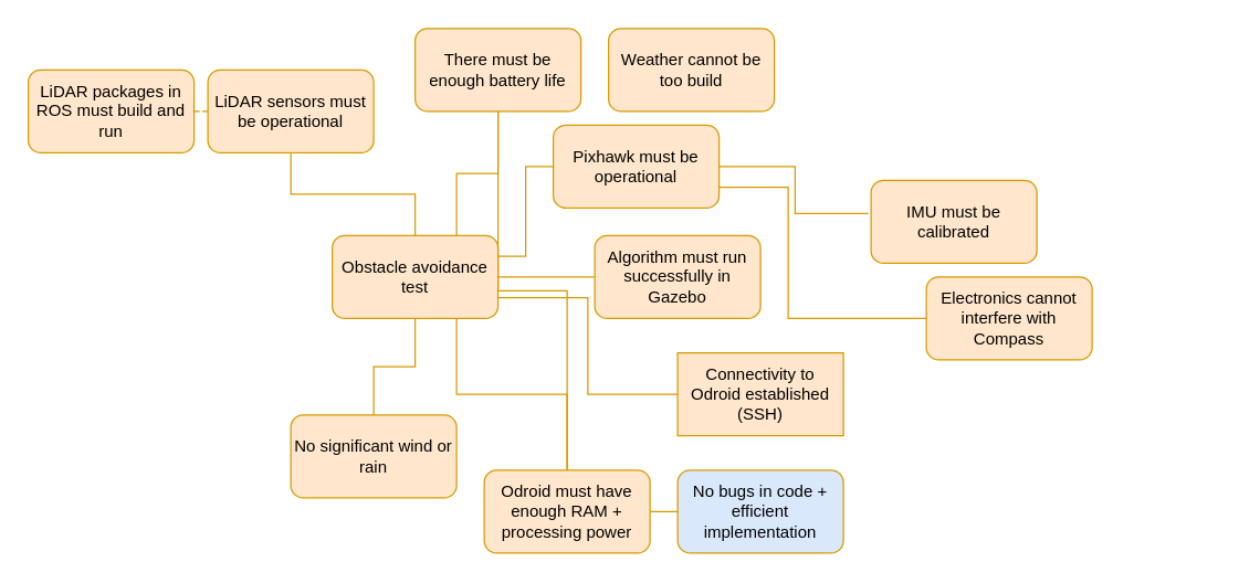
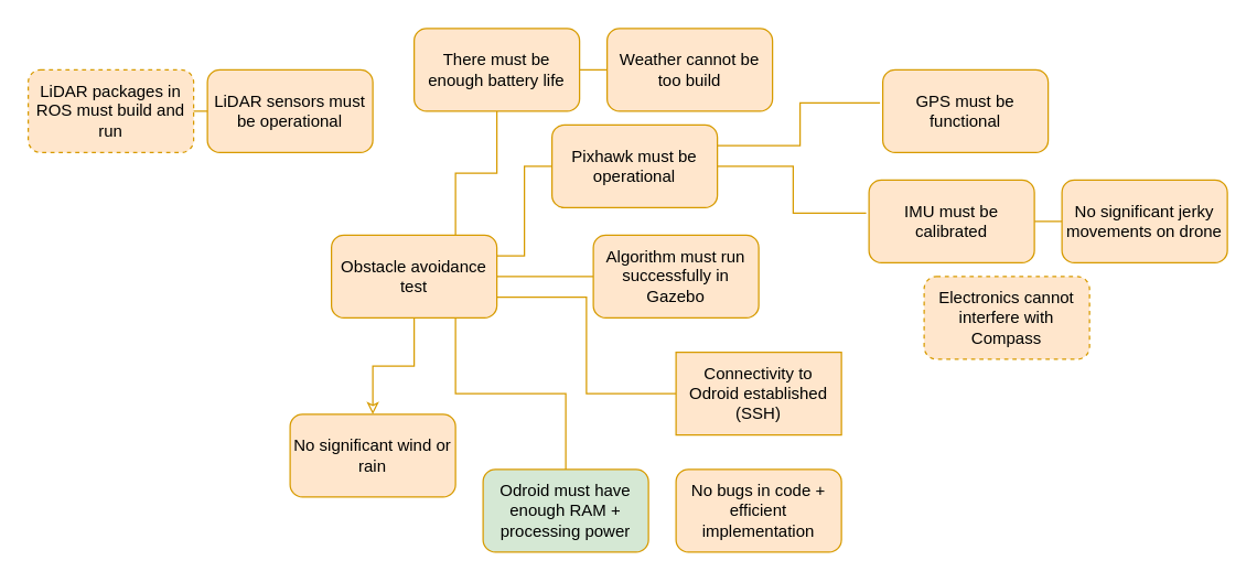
  <mxCell id="0" />
  <mxCell id="1" parent="0" />
- <mxCell id="2" parent="1" style="edgeStyle=orthogonalEdgeStyle;rounded=0;orthogonalLoop=1;jettySize=auto;html=1;exitX=1;exitY=0.75;exitDx=0;exitDy=0;endArrow=none;endFill=0;entryX=0;entryY=0.5;entryDx=0;entryDy=0;fillColor=#ffe6cc;strokeColor=#d79b00;" edge="1" target="19" source="13"><mxGeometry as="geometry" relative="1"><mxPoint as="targetPoint" x="560" y="220" /><Array as="points"><mxPoint x="570" y="135" /><mxPoint x="570" y="230" /></Array></mxGeometry></mxCell>
  <mxCell id="3" parent="1" style="edgeStyle=orthogonalEdgeStyle;rounded=0;orthogonalLoop=1;jettySize=auto;html=1;exitX=1;exitY=0.5;exitDx=0;exitDy=0;endArrow=none;endFill=0;fillColor=#ffe6cc;strokeColor=#d79b00;" edge="1" target="11" source="10"><mxGeometry as="geometry" relative="1"><mxPoint as="targetPoint" x="400" y="200" /></mxGeometry></mxCell>
  <mxCell id="4" parent="1" style="edgeStyle=orthogonalEdgeStyle;rounded=0;orthogonalLoop=1;jettySize=auto;html=1;exitX=1;exitY=0.25;exitDx=0;exitDy=0;entryX=0;entryY=0.5;entryDx=0;entryDy=0;endArrow=none;endFill=0;fillColor=#ffe6cc;strokeColor=#d79b00;" edge="1" target="13" source="10"><mxGeometry as="geometry" relative="1" /></mxCell>
  <mxCell id="5" parent="1" style="edgeStyle=orthogonalEdgeStyle;rounded=0;orthogonalLoop=1;jettySize=auto;html=1;exitX=1;exitY=0.75;exitDx=0;exitDy=0;entryX=0;entryY=0.5;entryDx=0;entryDy=0;endArrow=none;endFill=0;fillColor=#ffe6cc;strokeColor=#d79b00;" edge="1" target="14" source="10"><mxGeometry as="geometry" relative="1" /></mxCell>
  <mxCell id="6" parent="1" style="edgeStyle=orthogonalEdgeStyle;rounded=0;orthogonalLoop=1;jettySize=auto;html=1;exitX=0.75;exitY=1;exitDx=0;exitDy=0;endArrow=none;endFill=0;fillColor=#ffe6cc;strokeColor=#d79b00;" edge="1" target="22" source="10"><mxGeometry as="geometry" relative="1"><mxPoint as="targetPoint" x="360" y="340" /></mxGeometry></mxCell>
  <mxCell id="7" parent="1" style="edgeStyle=orthogonalEdgeStyle;rounded=0;orthogonalLoop=1;jettySize=auto;html=1;exitX=0.75;exitY=0;exitDx=0;exitDy=0;endArrow=none;endFill=0;fillColor=#ffe6cc;strokeColor=#d79b00;" edge="1" target="25" source="10"><mxGeometry as="geometry" relative="1"><mxPoint as="targetPoint" x="350" y="70" /></mxGeometry></mxCell>
- <mxCell id="8" parent="1" style="edgeStyle=orthogonalEdgeStyle;rounded=0;orthogonalLoop=1;jettySize=auto;html=1;endArrow=none;endFill=0;entryX=0.5;entryY=0;entryDx=0;entryDy=0;fillColor=#ffe6cc;strokeColor=#d79b00;" edge="1" target="26" source="10"><mxGeometry as="geometry" relative="1"><mxPoint as="targetPoint" x="300" y="270" /></mxGeometry></mxCell>
- <mxCell id="9" parent="1" style="edgeStyle=orthogonalEdgeStyle;rounded=0;orthogonalLoop=1;jettySize=auto;html=1;endArrow=none;endFill=0;fillColor=#ffe6cc;strokeColor=#d79b00;" edge="1" target="29" source="10"><mxGeometry as="geometry" relative="1"><mxPoint as="targetPoint" x="260" y="130" /></mxGeometry></mxCell>
+ <mxCell id="8" parent="1" style="edgeStyle=orthogonalEdgeStyle;rounded=0;orthogonalLoop=1;jettySize=auto;html=1;endArrow=classic;endFill=0;entryX=0.5;entryY=0;entryDx=0;entryDy=0;fillColor=#ffe6cc;strokeColor=#d79b00;" edge="1" target="26" source="10"><mxGeometry as="geometry" relative="1"><mxPoint as="targetPoint" x="300" y="270" /></mxGeometry></mxCell>
  <mxCell id="10" value="Obstacle avoidance test" parent="1" style="rounded=1;whiteSpace=wrap;html=1;fillColor=#ffe6cc;strokeColor=#d79b00;" vertex="1"><mxGeometry as="geometry" x="240" y="170" width="120" height="60" /></mxCell>
  <mxCell id="11" value="Algorithm must run successfully in Gazebo&lt;br&gt;" parent="1" style="rounded=1;whiteSpace=wrap;html=1;fillColor=#ffe6cc;strokeColor=#d79b00;" vertex="1"><mxGeometry as="geometry" x="430" y="170" width="120" height="60" /></mxCell>
+ <mxCell id="12" parent="1" style="edgeStyle=orthogonalEdgeStyle;rounded=0;orthogonalLoop=1;jettySize=auto;html=1;exitX=1;exitY=0.25;exitDx=0;exitDy=0;entryX=-0.017;entryY=0.4;entryDx=0;entryDy=0;entryPerimeter=0;endArrow=none;endFill=0;fillColor=#ffe6cc;strokeColor=#d79b00;" edge="1" target="15" source="13"><mxGeometry as="geometry" relative="1" /></mxCell>
  <mxCell id="13" value="Pixhawk must be operational&lt;br&gt;" parent="1" style="rounded=1;whiteSpace=wrap;html=1;fillColor=#ffe6cc;strokeColor=#d79b00;" vertex="1"><mxGeometry as="geometry" x="400" y="90" width="120" height="60" /></mxCell>
  <mxCell id="14" value="Connectivity to Odroid established (SSH)" parent="1" style="whiteSpace=wrap;html=1;fillColor=#ffe6cc;strokeColor=#d79b00;rounded=0;" vertex="1"><mxGeometry as="geometry" x="490" y="255" width="120" height="60" /></mxCell>
+ <mxCell id="15" value="GPS must be functional&lt;br&gt;" parent="1" style="rounded=1;whiteSpace=wrap;html=1;fillColor=#ffe6cc;strokeColor=#d79b00;" vertex="1"><mxGeometry as="geometry" x="640" y="50" width="120" height="60" /></mxCell>
  <mxCell id="16" parent="1" style="edgeStyle=orthogonalEdgeStyle;rounded=0;orthogonalLoop=1;jettySize=auto;html=1;exitX=1;exitY=0.5;exitDx=0;exitDy=0;entryX=-0.017;entryY=0.4;entryDx=0;entryDy=0;entryPerimeter=0;endArrow=none;endFill=0;fillColor=#ffe6cc;strokeColor=#d79b00;" edge="1" target="18" source="13"><mxGeometry as="geometry" relative="1"><mxPoint as="sourcePoint" x="490" y="120" /></mxGeometry></mxCell>
+ <mxCell id="17" parent="1" style="edgeStyle=orthogonalEdgeStyle;rounded=0;orthogonalLoop=1;jettySize=auto;html=1;exitX=1;exitY=0.5;exitDx=0;exitDy=0;endArrow=none;endFill=0;entryX=0;entryY=0.5;entryDx=0;entryDy=0;fillColor=#ffe6cc;strokeColor=#d79b00;" edge="1" target="20" source="18"><mxGeometry as="geometry" relative="1"><mxPoint as="targetPoint" x="720" y="160" /></mxGeometry></mxCell>
  <mxCell id="18" value="IMU must be calibrated&lt;br&gt;" parent="1" style="rounded=1;whiteSpace=wrap;html=1;fillColor=#ffe6cc;strokeColor=#d79b00;" vertex="1"><mxGeometry as="geometry" x="630" y="130" width="120" height="60" /></mxCell>
- <mxCell id="19" value="Electronics cannot interfere with Compass&lt;br&gt;" parent="1" style="rounded=1;whiteSpace=wrap;html=1;fillColor=#ffe6cc;strokeColor=#d79b00;" vertex="1"><mxGeometry as="geometry" x="670" y="200" width="120" height="60" /></mxCell>
- <mxCell id="21" parent="1" style="edgeStyle=orthogonalEdgeStyle;rounded=0;orthogonalLoop=1;jettySize=auto;html=1;endArrow=none;endFill=0;fillColor=#ffe6cc;strokeColor=#d79b00;" edge="1" target="23" source="22"><mxGeometry as="geometry" relative="1"><mxPoint as="targetPoint" x="480" y="370" /></mxGeometry></mxCell>
- <mxCell id="22" value="Odroid must have enough RAM + processing power" parent="1" style="rounded=1;whiteSpace=wrap;html=1;fillColor=#ffe6cc;strokeColor=#d79b00;" vertex="1"><mxGeometry as="geometry" x="350" y="340" width="120" height="60" /></mxCell>
- <mxCell id="23" value="No bugs in code + efficient implementation" parent="1" style="rounded=1;whiteSpace=wrap;html=1;fillColor=#dae8fc;strokeColor=#d79b00;" vertex="1"><mxGeometry as="geometry" x="490" y="340" width="120" height="60" /></mxCell>
- <mxCell id="24" parent="1" style="edgeStyle=orthogonalEdgeStyle;rounded=0;orthogonalLoop=1;jettySize=auto;html=1;endArrow=none;endFill=0;fillColor=#ffe6cc;strokeColor=#d79b00;" edge="1" target="22" source="25"><mxGeometry as="geometry" relative="1"><mxPoint as="targetPoint" x="450" y="50" /></mxGeometry></mxCell>
+ <mxCell id="19" value="Electronics cannot interfere with Compass&lt;br&gt;" parent="1" style="rounded=1;whiteSpace=wrap;html=1;fillColor=#ffe6cc;strokeColor=#d79b00;dashed=1;" vertex="1"><mxGeometry as="geometry" x="670" y="200" width="120" height="60" /></mxCell>
+ <mxCell id="20" value="No significant jerky movements on drone&lt;br&gt;" parent="1" style="rounded=1;whiteSpace=wrap;html=1;fillColor=#ffe6cc;strokeColor=#d79b00;" vertex="1"><mxGeometry as="geometry" x="770" y="130" width="120" height="60" /></mxCell>
+ <mxCell id="22" value="Odroid must have enough RAM + processing power" parent="1" style="rounded=1;whiteSpace=wrap;html=1;fillColor=#d5e8d4;strokeColor=#d79b00;" vertex="1"><mxGeometry as="geometry" x="350" y="340" width="120" height="60" /></mxCell>
+ <mxCell id="23" value="No bugs in code + efficient implementation" parent="1" style="rounded=1;whiteSpace=wrap;html=1;fillColor=#ffe6cc;strokeColor=#d79b00;" vertex="1"><mxGeometry as="geometry" x="490" y="340" width="120" height="60" /></mxCell>
+ <mxCell id="24" parent="1" style="edgeStyle=orthogonalEdgeStyle;rounded=0;orthogonalLoop=1;jettySize=auto;html=1;endArrow=none;endFill=0;fillColor=#ffe6cc;strokeColor=#d79b00;" edge="1" target="27" source="25"><mxGeometry as="geometry" relative="1"><mxPoint as="targetPoint" x="450" y="50" /></mxGeometry></mxCell>
  <mxCell id="25" value="There must be enough battery life" parent="1" style="rounded=1;whiteSpace=wrap;html=1;fillColor=#ffe6cc;strokeColor=#d79b00;" vertex="1"><mxGeometry as="geometry" x="300" y="20" width="120" height="60" /></mxCell>
  <mxCell id="26" value="No significant wind or rain&lt;br&gt;" parent="1" style="rounded=1;whiteSpace=wrap;html=1;fillColor=#ffe6cc;strokeColor=#d79b00;" vertex="1"><mxGeometry as="geometry" x="210" y="300" width="120" height="60" /></mxCell>
  <mxCell id="27" value="Weather cannot be too build" parent="1" style="rounded=1;whiteSpace=wrap;html=1;fillColor=#ffe6cc;strokeColor=#d79b00;" vertex="1"><mxGeometry as="geometry" x="440" y="20" width="120" height="60" /></mxCell>
- <mxCell id="28" parent="1" style="edgeStyle=orthogonalEdgeStyle;rounded=0;orthogonalLoop=1;jettySize=auto;html=1;exitX=0;exitY=0.5;exitDx=0;exitDy=0;endArrow=none;endFill=0;fillColor=#ffe6cc;strokeColor=#d79b00;dashed=1;" edge="1" target="30" source="29"><mxGeometry as="geometry" relative="1"><mxPoint as="targetPoint" x="130" y="80" /></mxGeometry></mxCell>
+ <mxCell id="28" parent="1" style="edgeStyle=orthogonalEdgeStyle;rounded=0;orthogonalLoop=1;jettySize=auto;html=1;exitX=0;exitY=0.5;exitDx=0;exitDy=0;endArrow=none;endFill=0;fillColor=#ffe6cc;strokeColor=#d79b00;" edge="1" target="30" source="29"><mxGeometry as="geometry" relative="1"><mxPoint as="targetPoint" x="130" y="80" /></mxGeometry></mxCell>
  <mxCell id="29" value="LiDAR sensors must be operational" parent="1" style="rounded=1;whiteSpace=wrap;html=1;fillColor=#ffe6cc;strokeColor=#d79b00;" vertex="1"><mxGeometry as="geometry" x="150" y="50" width="120" height="60" /></mxCell>
- <mxCell id="30" value="LiDAR packages in ROS must build and run" parent="1" style="rounded=1;whiteSpace=wrap;html=1;fillColor=#ffe6cc;strokeColor=#d79b00;" vertex="1"><mxGeometry as="geometry" x="20" y="50" width="120" height="60" /></mxCell>
+ <mxCell id="30" value="LiDAR packages in ROS must build and run" parent="1" style="rounded=1;whiteSpace=wrap;html=1;fillColor=#ffe6cc;strokeColor=#d79b00;dashed=1;" vertex="1"><mxGeometry as="geometry" x="20" y="50" width="120" height="60" /></mxCell>
